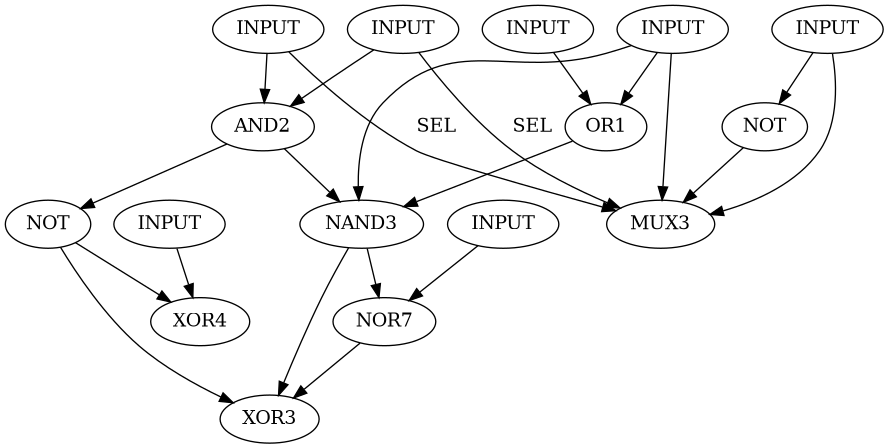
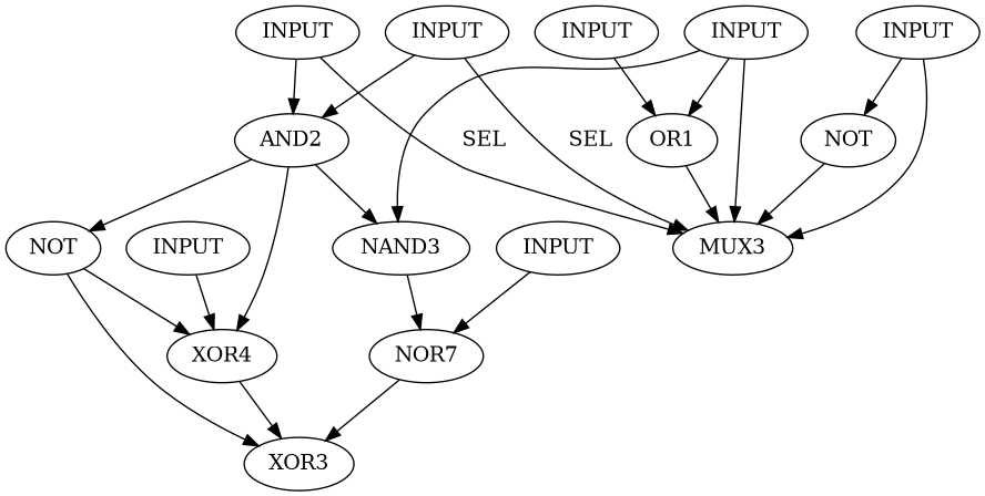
  digraph {
    n1 [label=INPUT]
    n2 [label=AND2]
    n3 [label=MUX3]
    n4 [label=NAND3]
    n5 [label=XOR4]
    n6 [label=NOT]
    n7 [label=INPUT]
    n8 [label=INPUT]
    n9 [label=OR1]
    n10 [label=INPUT]
    n11 [label=NOR7]
    n12 [label=INPUT]
    n13 [label=XOR3]
    n14 [label=INPUT]
    n15 [label=INPUT]
    n16 [label=NOT]
    n1 -> n2
    n1 -> n3 [label=SEL]
    n2 -> n4
+   n2 -> n5
    n2 -> n6
    n4 -> n11
-   n4 -> n13
+   n5 -> n13
    n6 -> n5
    n6 -> n13
    n7 -> n2
    n7 -> n3 [label=SEL]
    n8 -> n9
-   n9 -> n4
+   n9 -> n3
    n10 -> n3
    n10 -> n4
    n10 -> n9
    n11 -> n13
    n12 -> n5
    n14 -> n11
    n15 -> n3
    n15 -> n16
    n16 -> n3
  }
